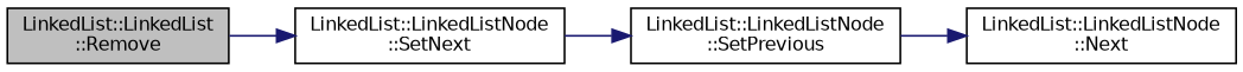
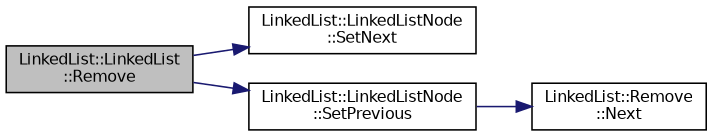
  digraph {
    rankdir=LR
    node [color=black fillcolor=white fontname=Helvetica fontsize=10 shape=record style=filled]
    edge [color=midnightblue fontname=Helvetica fontsize=10 labelfontname=Helvetica labelfontsize=10 style=solid]
    n1 [fillcolor=grey75 fontcolor=black height=0.2 label="LinkedList::LinkedList\l::Remove" width=0.4]
    n2 [height=0.2 label="LinkedList::LinkedListNode\l::SetNext" width=0.4]
    n3 [height=0.2 label="LinkedList::LinkedListNode\l::SetPrevious" width=0.4]
-   n4 [height=0.2 label="LinkedList::LinkedListNode\l::Next" width=0.4]
+   n4 [height=0.2 label="LinkedList::Remove\l::Next" width=0.4]
    n1 -> n2
-   n2 -> n3
+   n1 -> n3
    n3 -> n4
  }
